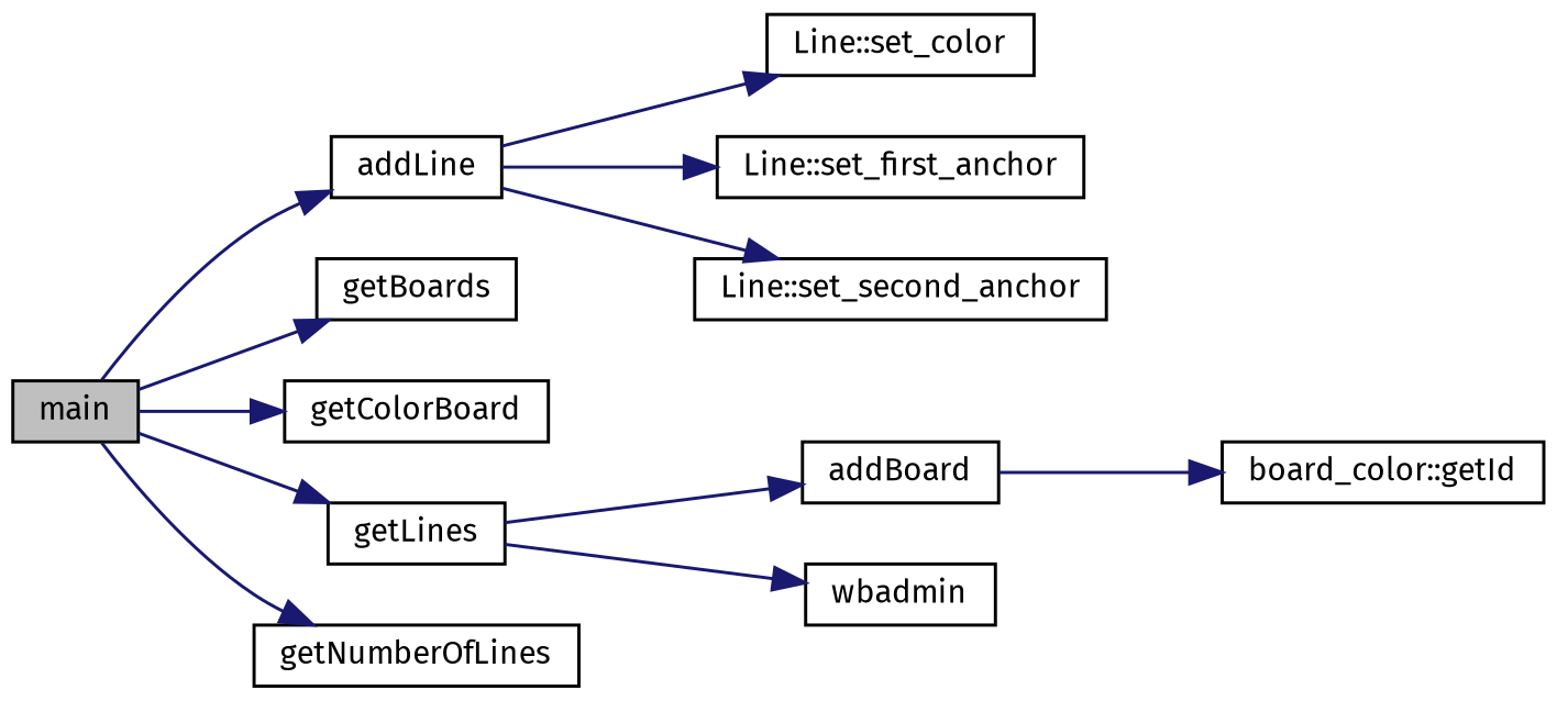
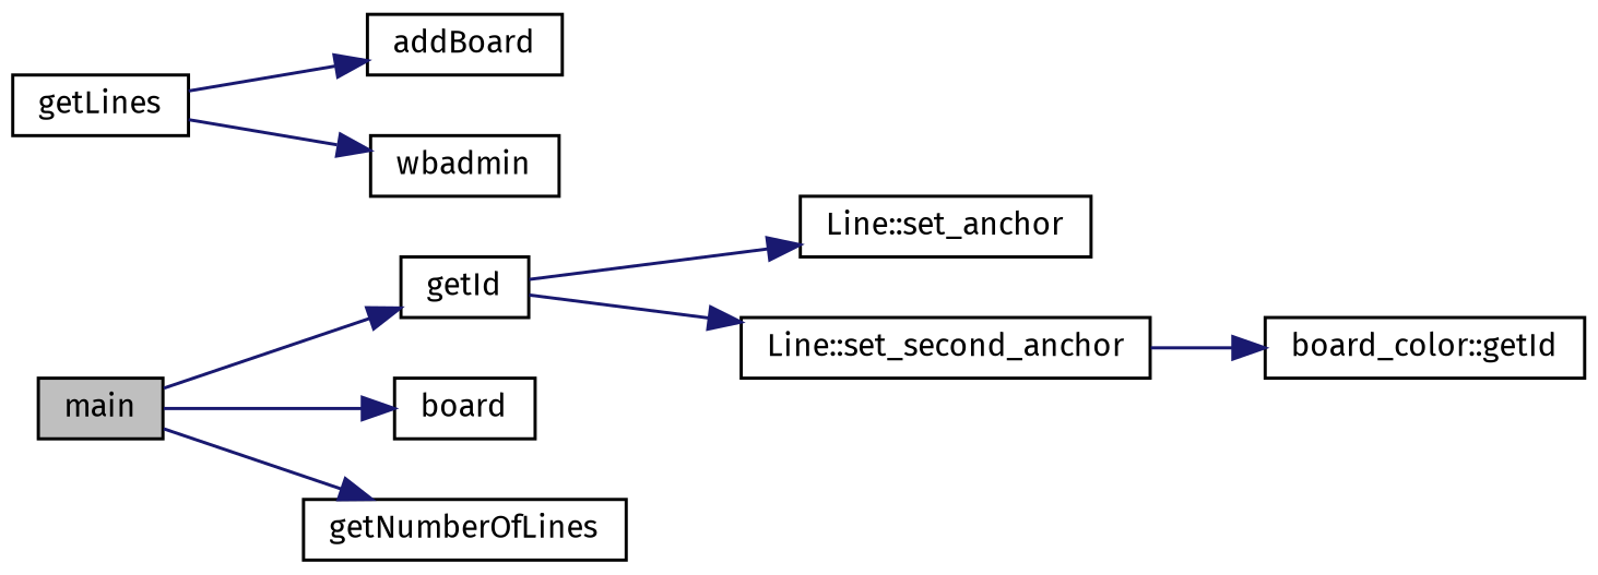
  digraph {
    fontname="Fira Sans"
    rankdir=LR
    node [color=black fillcolor=white fontname="Fira Sans" fontsize=10 shape=record style=filled]
    edge [color=midnightblue fontname="Fira Sans" fontsize=10 labelfontname=Helvetica labelfontsize=10 style=solid]
    n1 [fillcolor=grey75 fontcolor=black height=0.2 label=main width=0.4]
-   n2 [height=0.2 label=addLine width=0.4]
-   n3 [height=0.2 label=getBoards width=0.4]
-   n4 [height=0.2 label=getColorBoard width=0.4]
+   n2 [height=0.2 label=getId width=0.4]
+   n4 [height=0.2 label=board width=0.4]
    n5 [height=0.2 label=getLines width=0.4]
    n6 [height=0.2 label=getNumberOfLines width=0.4]
    n7 [height=0.2 label=addBoard width=0.4]
    n8 [height=0.2 label="board_color::getId" width=0.4]
-   n9 [height=0.2 label="Line::set_color" width=0.4]
-   n10 [height=0.2 label="Line::set_first_anchor" width=0.4]
+   n9 [height=0.2 label="Line::set_anchor" width=0.4]
    n11 [height=0.2 label="Line::set_second_anchor" width=0.4]
    n12 [height=0.2 label=wbadmin width=0.4]
    n1 -> n2
-   n1 -> n3
    n1 -> n4
-   n1 -> n5
    n1 -> n6
    n2 -> n9
-   n2 -> n10
    n2 -> n11
    n5 -> n7
    n5 -> n12
-   n7 -> n8
+   n11 -> n8
  }
